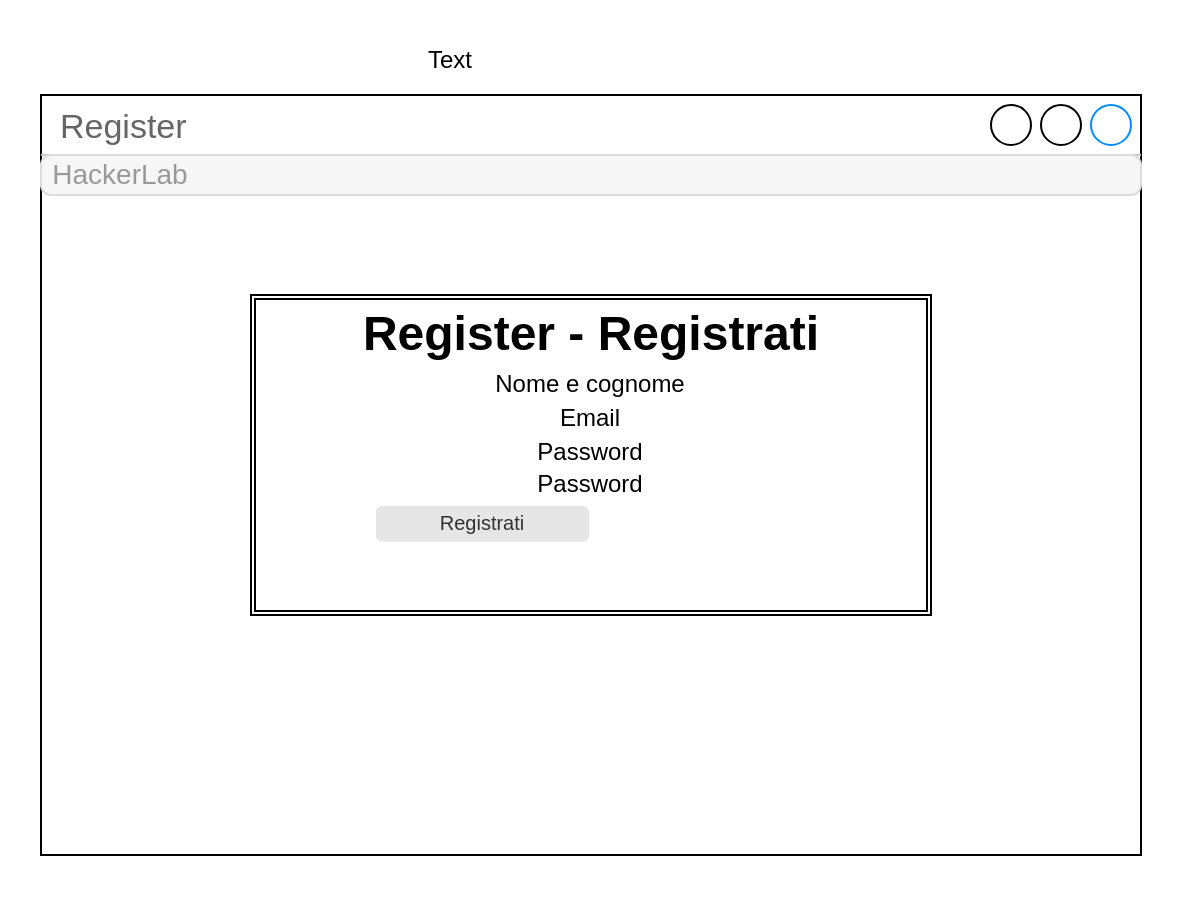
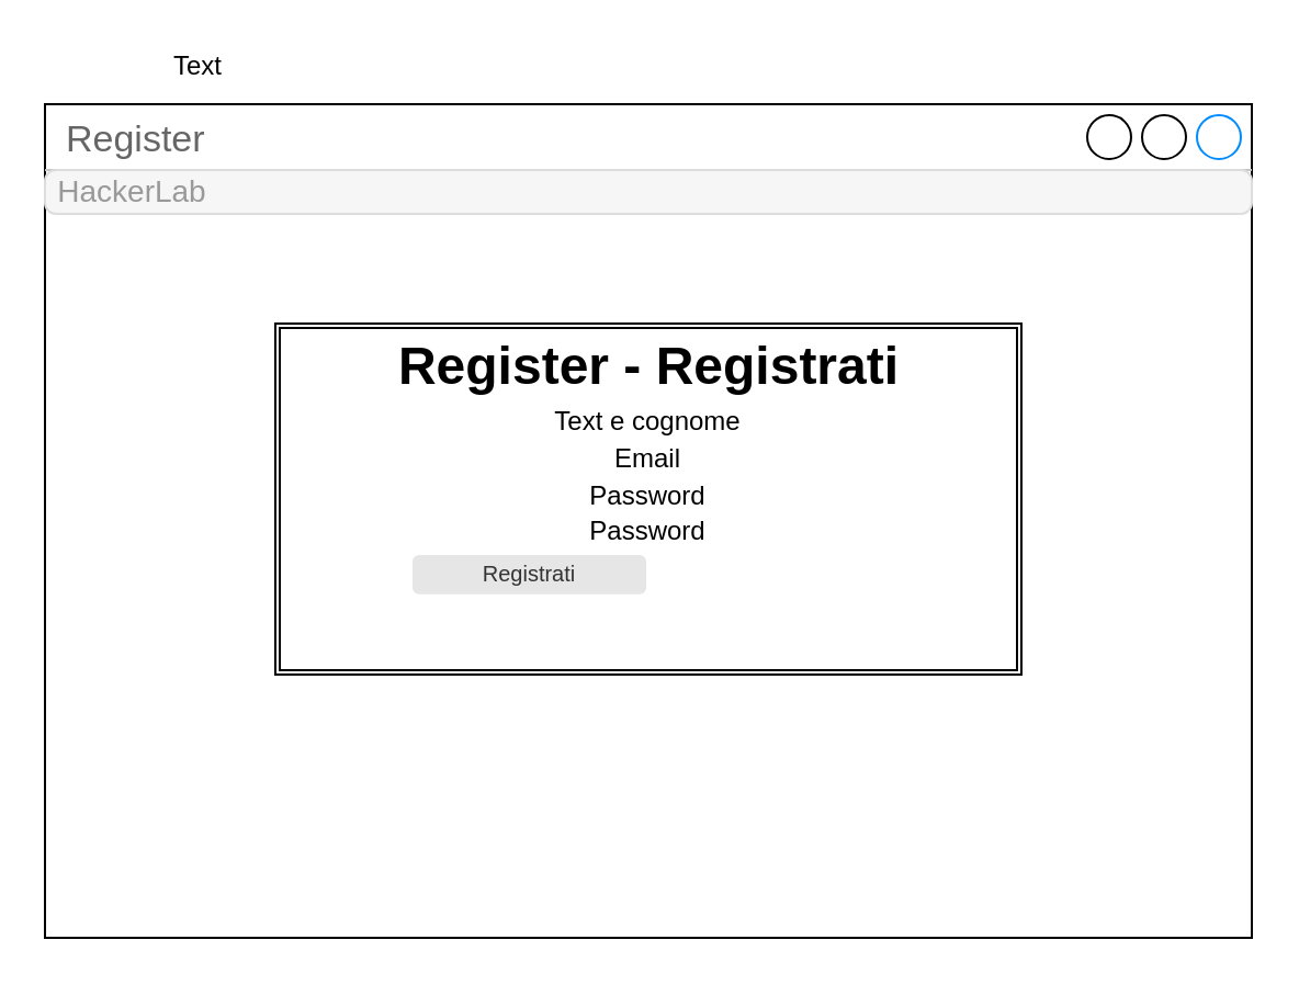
  <mxCell id="0" />
  <mxCell id="1" parent="0" />
  <mxCell id="2" value="Register" style="strokeWidth=1;shadow=0;dashed=0;align=center;html=1;shape=mxgraph.mockup.containers.window;align=left;verticalAlign=top;spacingLeft=8;strokeColor2=#008cff;strokeColor3=#c4c4c4;fontColor=#666666;fillColor=#ffffff;mainText=;fontSize=17;labelBackgroundColor=none;" vertex="1" parent="1"><mxGeometry width="550" height="380" as="geometry" x="20" y="47" /></mxCell>
  <mxCell id="3" value="" style="html=1;shadow=0;dashed=0;shape=mxgraph.bootstrap.rrect;rSize=5;fillColor=#f6f6f6;strokeColor=#dddddd;" vertex="1" parent="1"><mxGeometry y="77" width="550" height="20" as="geometry" x="20" /></mxCell>
  <mxCell id="4" value="HackerLab" style="html=1;shadow=0;dashed=0;shape=mxgraph.bootstrap.anchor;fontColor=#999999;fontSize=14;whiteSpace=wrap;resizeHeight=1;" vertex="1" parent="3"><mxGeometry width="80" height="20" relative="1" as="geometry" /></mxCell>
  <mxCell id="5" value="" style="html=1;shadow=0;dashed=0;shape=mxgraph.bootstrap.anchor;fontColor=#999999;align=right;spacingRight=20;whiteSpace=wrap;resizeHeight=1;" vertex="1" parent="3"><mxGeometry x="1" width="160" height="20" relative="1" as="geometry"><mxPoint x="-160" as="offset" /></mxGeometry></mxCell>
  <mxCell id="6" value="" style="shape=ext;double=1;rounded=0;whiteSpace=wrap;html=1;" vertex="1" parent="1"><mxGeometry x="125" y="147" width="340" height="160" as="geometry" /></mxCell>
- <mxCell id="7" value="Text" style="text;html=1;resizable=0;points=[];autosize=1;align=left;verticalAlign=top;spacingTop=-4;" vertex="1" parent="1"><mxGeometry x="212" y="20" width="40" height="20" as="geometry" /></mxCell>
+ <mxCell id="7" value="Text" style="text;html=1;resizable=0;points=[];autosize=1;align=left;verticalAlign=top;spacingTop=-4;" vertex="1" parent="1"><mxGeometry x="77" y="20" width="40" height="20" as="geometry" /></mxCell>
  <mxCell id="8" value="Register - Registrati" style="text;strokeColor=none;fillColor=none;html=1;fontSize=24;fontStyle=1;verticalAlign=middle;align=center;" vertex="1" parent="1"><mxGeometry x="245" y="147" width="100" height="40" as="geometry" /></mxCell>
- <mxCell id="9" value="Nome e cognome" style="text;html=1;strokeColor=none;fillColor=none;align=center;verticalAlign=middle;whiteSpace=wrap;rounded=0;" vertex="1" parent="1"><mxGeometry x="240" y="187" width="110" height="10" as="geometry" /></mxCell>
+ <mxCell id="9" value="Text e cognome" style="text;html=1;strokeColor=none;fillColor=none;align=center;verticalAlign=middle;whiteSpace=wrap;rounded=0;" vertex="1" parent="1"><mxGeometry x="240" y="187" width="110" height="10" as="geometry" /></mxCell>
  <mxCell id="10" value="Email&lt;br&gt;" style="text;html=1;strokeColor=none;fillColor=none;align=center;verticalAlign=middle;whiteSpace=wrap;rounded=0;" vertex="1" parent="1"><mxGeometry x="240" y="204" width="110" height="10" as="geometry" /></mxCell>
  <mxCell id="11" value="Password" style="text;html=1;strokeColor=none;fillColor=none;align=center;verticalAlign=middle;whiteSpace=wrap;rounded=0;" vertex="1" parent="1"><mxGeometry x="240" y="221" width="110" height="10" as="geometry" /></mxCell>
  <mxCell id="12" value="Password" style="text;html=1;strokeColor=none;fillColor=none;align=center;verticalAlign=middle;whiteSpace=wrap;rounded=0;" vertex="1" parent="1"><mxGeometry x="240" y="237" width="110" height="10" as="geometry" /></mxCell>
  <mxCell id="13" value="Registrati" style="rounded=1;html=1;shadow=0;dashed=0;whiteSpace=wrap;fontSize=10;fillColor=#E6E6E6;align=center;strokeColor=#E6E6E6;fontColor=#333333;" vertex="1" parent="1"><mxGeometry x="188" y="253" width="105.5" height="16.88" as="geometry" /></mxCell>
